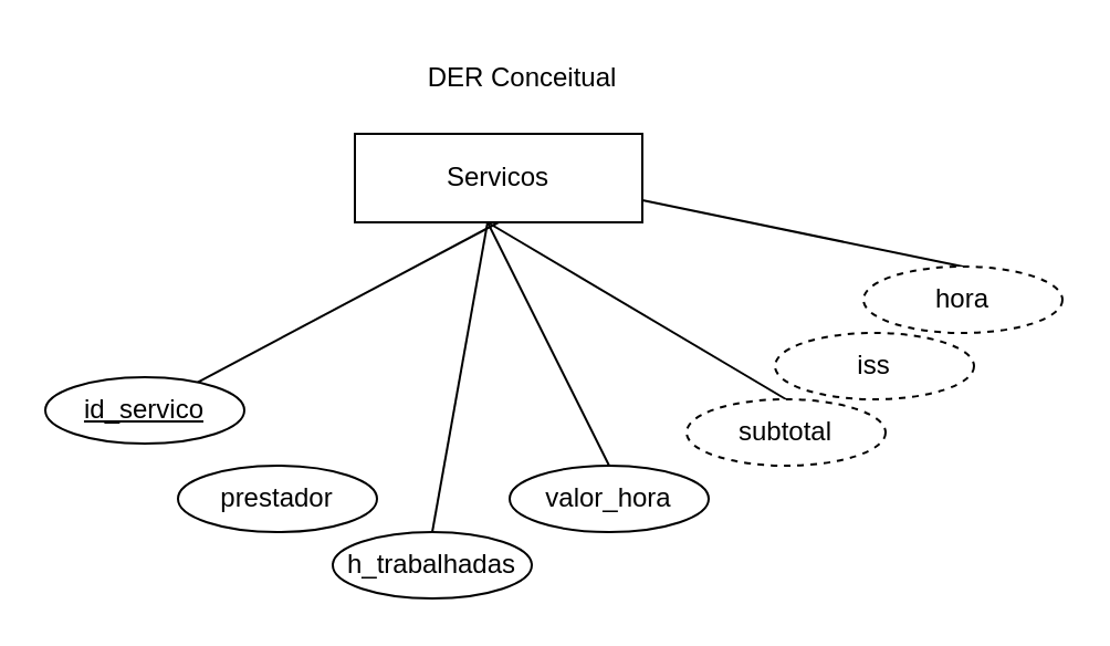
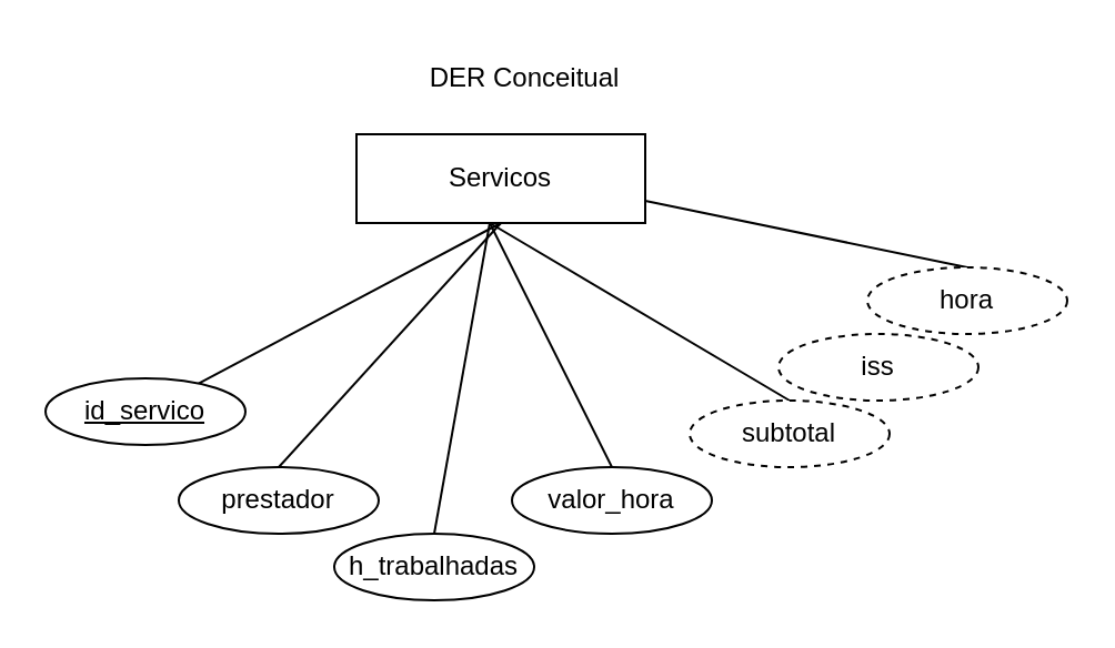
  <mxCell id="0" />
  <mxCell id="1" parent="0" />
  <mxCell id="2" style="rounded=0;orthogonalLoop=1;jettySize=auto;html=1;exitX=0.5;exitY=1;exitDx=0;exitDy=0;endArrow=none;endFill=0;" edge="1" parent="1" source="3" target="4"><mxGeometry relative="1" as="geometry" /></mxCell>
  <mxCell id="3" value="Servicos" style="rounded=0;whiteSpace=wrap;html=1;" vertex="1" parent="1"><mxGeometry x="160" y="60" width="130" height="40" as="geometry" /></mxCell>
  <mxCell id="4" value="id_servico" style="ellipse;whiteSpace=wrap;html=1;fontStyle=4" vertex="1" parent="1"><mxGeometry x="20" y="170" width="90" height="30" as="geometry" /></mxCell>
+ <mxCell id="5" style="edgeStyle=none;rounded=0;orthogonalLoop=1;jettySize=auto;html=1;exitX=0.5;exitY=0;exitDx=0;exitDy=0;entryX=0.5;entryY=1;entryDx=0;entryDy=0;endArrow=none;endFill=0;" edge="1" parent="1" source="6" target="3"><mxGeometry relative="1" as="geometry" /></mxCell>
  <mxCell id="6" value="prestador" style="ellipse;whiteSpace=wrap;html=1;" vertex="1" parent="1"><mxGeometry x="80" y="210" width="90" height="30" as="geometry" /></mxCell>
  <mxCell id="7" style="edgeStyle=none;rounded=0;orthogonalLoop=1;jettySize=auto;html=1;exitX=0.5;exitY=0;exitDx=0;exitDy=0;endArrow=none;endFill=0;" edge="1" parent="1" source="8"><mxGeometry relative="1" as="geometry"><mxPoint x="220" y="100" as="targetPoint" /></mxGeometry></mxCell>
  <mxCell id="8" value="h_trabalhadas" style="ellipse;whiteSpace=wrap;html=1;" vertex="1" parent="1"><mxGeometry x="150" y="240" width="90" height="30" as="geometry" /></mxCell>
  <mxCell id="9" style="edgeStyle=none;rounded=0;orthogonalLoop=1;jettySize=auto;html=1;exitX=0.5;exitY=0;exitDx=0;exitDy=0;endArrow=none;endFill=0;" edge="1" parent="1" source="10"><mxGeometry relative="1" as="geometry"><mxPoint x="220" y="100" as="targetPoint" /></mxGeometry></mxCell>
  <mxCell id="10" value="valor_hora" style="ellipse;whiteSpace=wrap;html=1;" vertex="1" parent="1"><mxGeometry x="230" y="210" width="90" height="30" as="geometry" /></mxCell>
  <mxCell id="11" style="edgeStyle=none;rounded=0;orthogonalLoop=1;jettySize=auto;html=1;exitX=0.5;exitY=0;exitDx=0;exitDy=0;endArrow=none;endFill=0;" edge="1" parent="1" source="12"><mxGeometry relative="1" as="geometry"><mxPoint x="220" y="100" as="targetPoint" /></mxGeometry></mxCell>
  <mxCell id="12" value="subtotal" style="ellipse;whiteSpace=wrap;html=1;dashed=1;" vertex="1" parent="1"><mxGeometry x="310" y="180" width="90" height="30" as="geometry" /></mxCell>
  <mxCell id="13" value="iss" style="ellipse;whiteSpace=wrap;html=1;dashed=1;" vertex="1" parent="1"><mxGeometry x="350" y="150" width="90" height="30" as="geometry" /></mxCell>
  <mxCell id="14" style="edgeStyle=none;rounded=0;orthogonalLoop=1;jettySize=auto;html=1;exitX=0.5;exitY=0;exitDx=0;exitDy=0;entryX=1;entryY=0.75;entryDx=0;entryDy=0;endArrow=none;endFill=0;" edge="1" parent="1" source="15" target="3"><mxGeometry relative="1" as="geometry" /></mxCell>
  <mxCell id="15" value="hora" style="ellipse;whiteSpace=wrap;html=1;dashed=1;" vertex="1" parent="1"><mxGeometry x="390" y="120" width="90" height="30" as="geometry" /></mxCell>
  <mxCell id="16" value="DER Conceitual" style="text;html=1;strokeColor=none;fillColor=none;align=center;verticalAlign=middle;whiteSpace=wrap;rounded=0;dashed=1;" vertex="1" parent="1"><mxGeometry x="176" y="20" width="120" height="30" as="geometry" /></mxCell>
